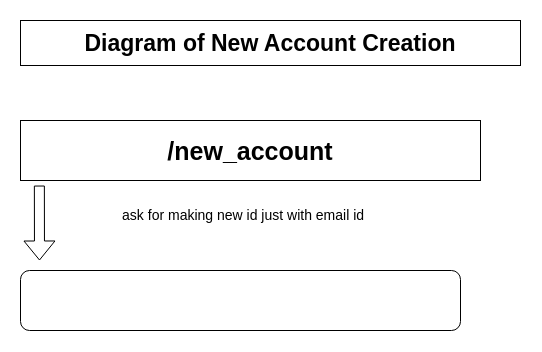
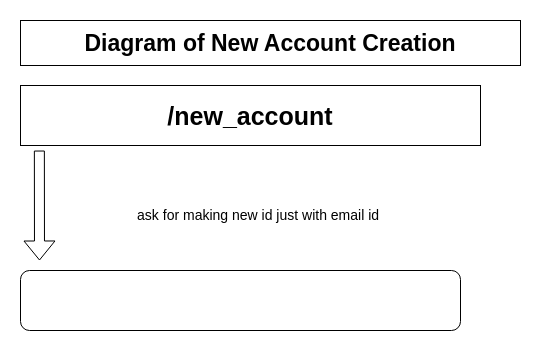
  <mxCell id="0" />
  <mxCell id="1" parent="0" />
  <mxCell id="2" value="Diagram of New Account Creation" style="rounded=0;whiteSpace=wrap;html=1;fontStyle=1;fontSize=23;" vertex="1" parent="1"><mxGeometry x="20" y="20" width="500" height="45" as="geometry" /></mxCell>
- <mxCell id="3" value="&lt;font&gt;/new_account&lt;/font&gt;" style="rounded=0;whiteSpace=wrap;html=1;strokeColor=default;fontStyle=1;fontSize=25;" vertex="1" parent="1"><mxGeometry x="20" y="120" width="460" height="60" as="geometry" /></mxCell>
+ <mxCell id="3" value="&lt;font&gt;/new_account&lt;/font&gt;" style="rounded=0;whiteSpace=wrap;html=1;strokeColor=default;fontStyle=1;fontSize=25;" vertex="1" parent="1"><mxGeometry x="20" y="85" width="460" height="60" as="geometry" /></mxCell>
  <mxCell id="4" value="" style="shape=flexArrow;endArrow=classic;html=1;exitX=0.041;exitY=1.084;exitDx=0;exitDy=0;exitPerimeter=0;" edge="1" parent="1" source="3"><mxGeometry width="50" height="50" relative="1" as="geometry"><mxPoint x="170" y="290" as="sourcePoint" /><mxPoint x="39" y="260" as="targetPoint" /></mxGeometry></mxCell>
- <mxCell id="5" value="&lt;font style=&quot;font-size: 14px;&quot;&gt;ask for making new id just with email id&amp;nbsp;&lt;/font&gt;" style="text;html=1;align=center;verticalAlign=middle;whiteSpace=wrap;rounded=0;" vertex="1" parent="1"><mxGeometry x="45" y="200" width="400" height="30" as="geometry" /></mxCell>
+ <mxCell id="5" value="&lt;font style=&quot;font-size: 14px;&quot;&gt;ask for making new id just with email id&amp;nbsp;&lt;/font&gt;" style="text;html=1;align=center;verticalAlign=middle;whiteSpace=wrap;rounded=0;" vertex="1" parent="1"><mxGeometry x="60" y="200" width="400" height="30" as="geometry" /></mxCell>
  <mxCell id="6" value="" style="rounded=1;whiteSpace=wrap;html=1;" vertex="1" parent="1"><mxGeometry x="20" y="270" width="440" height="60" as="geometry" /></mxCell>
